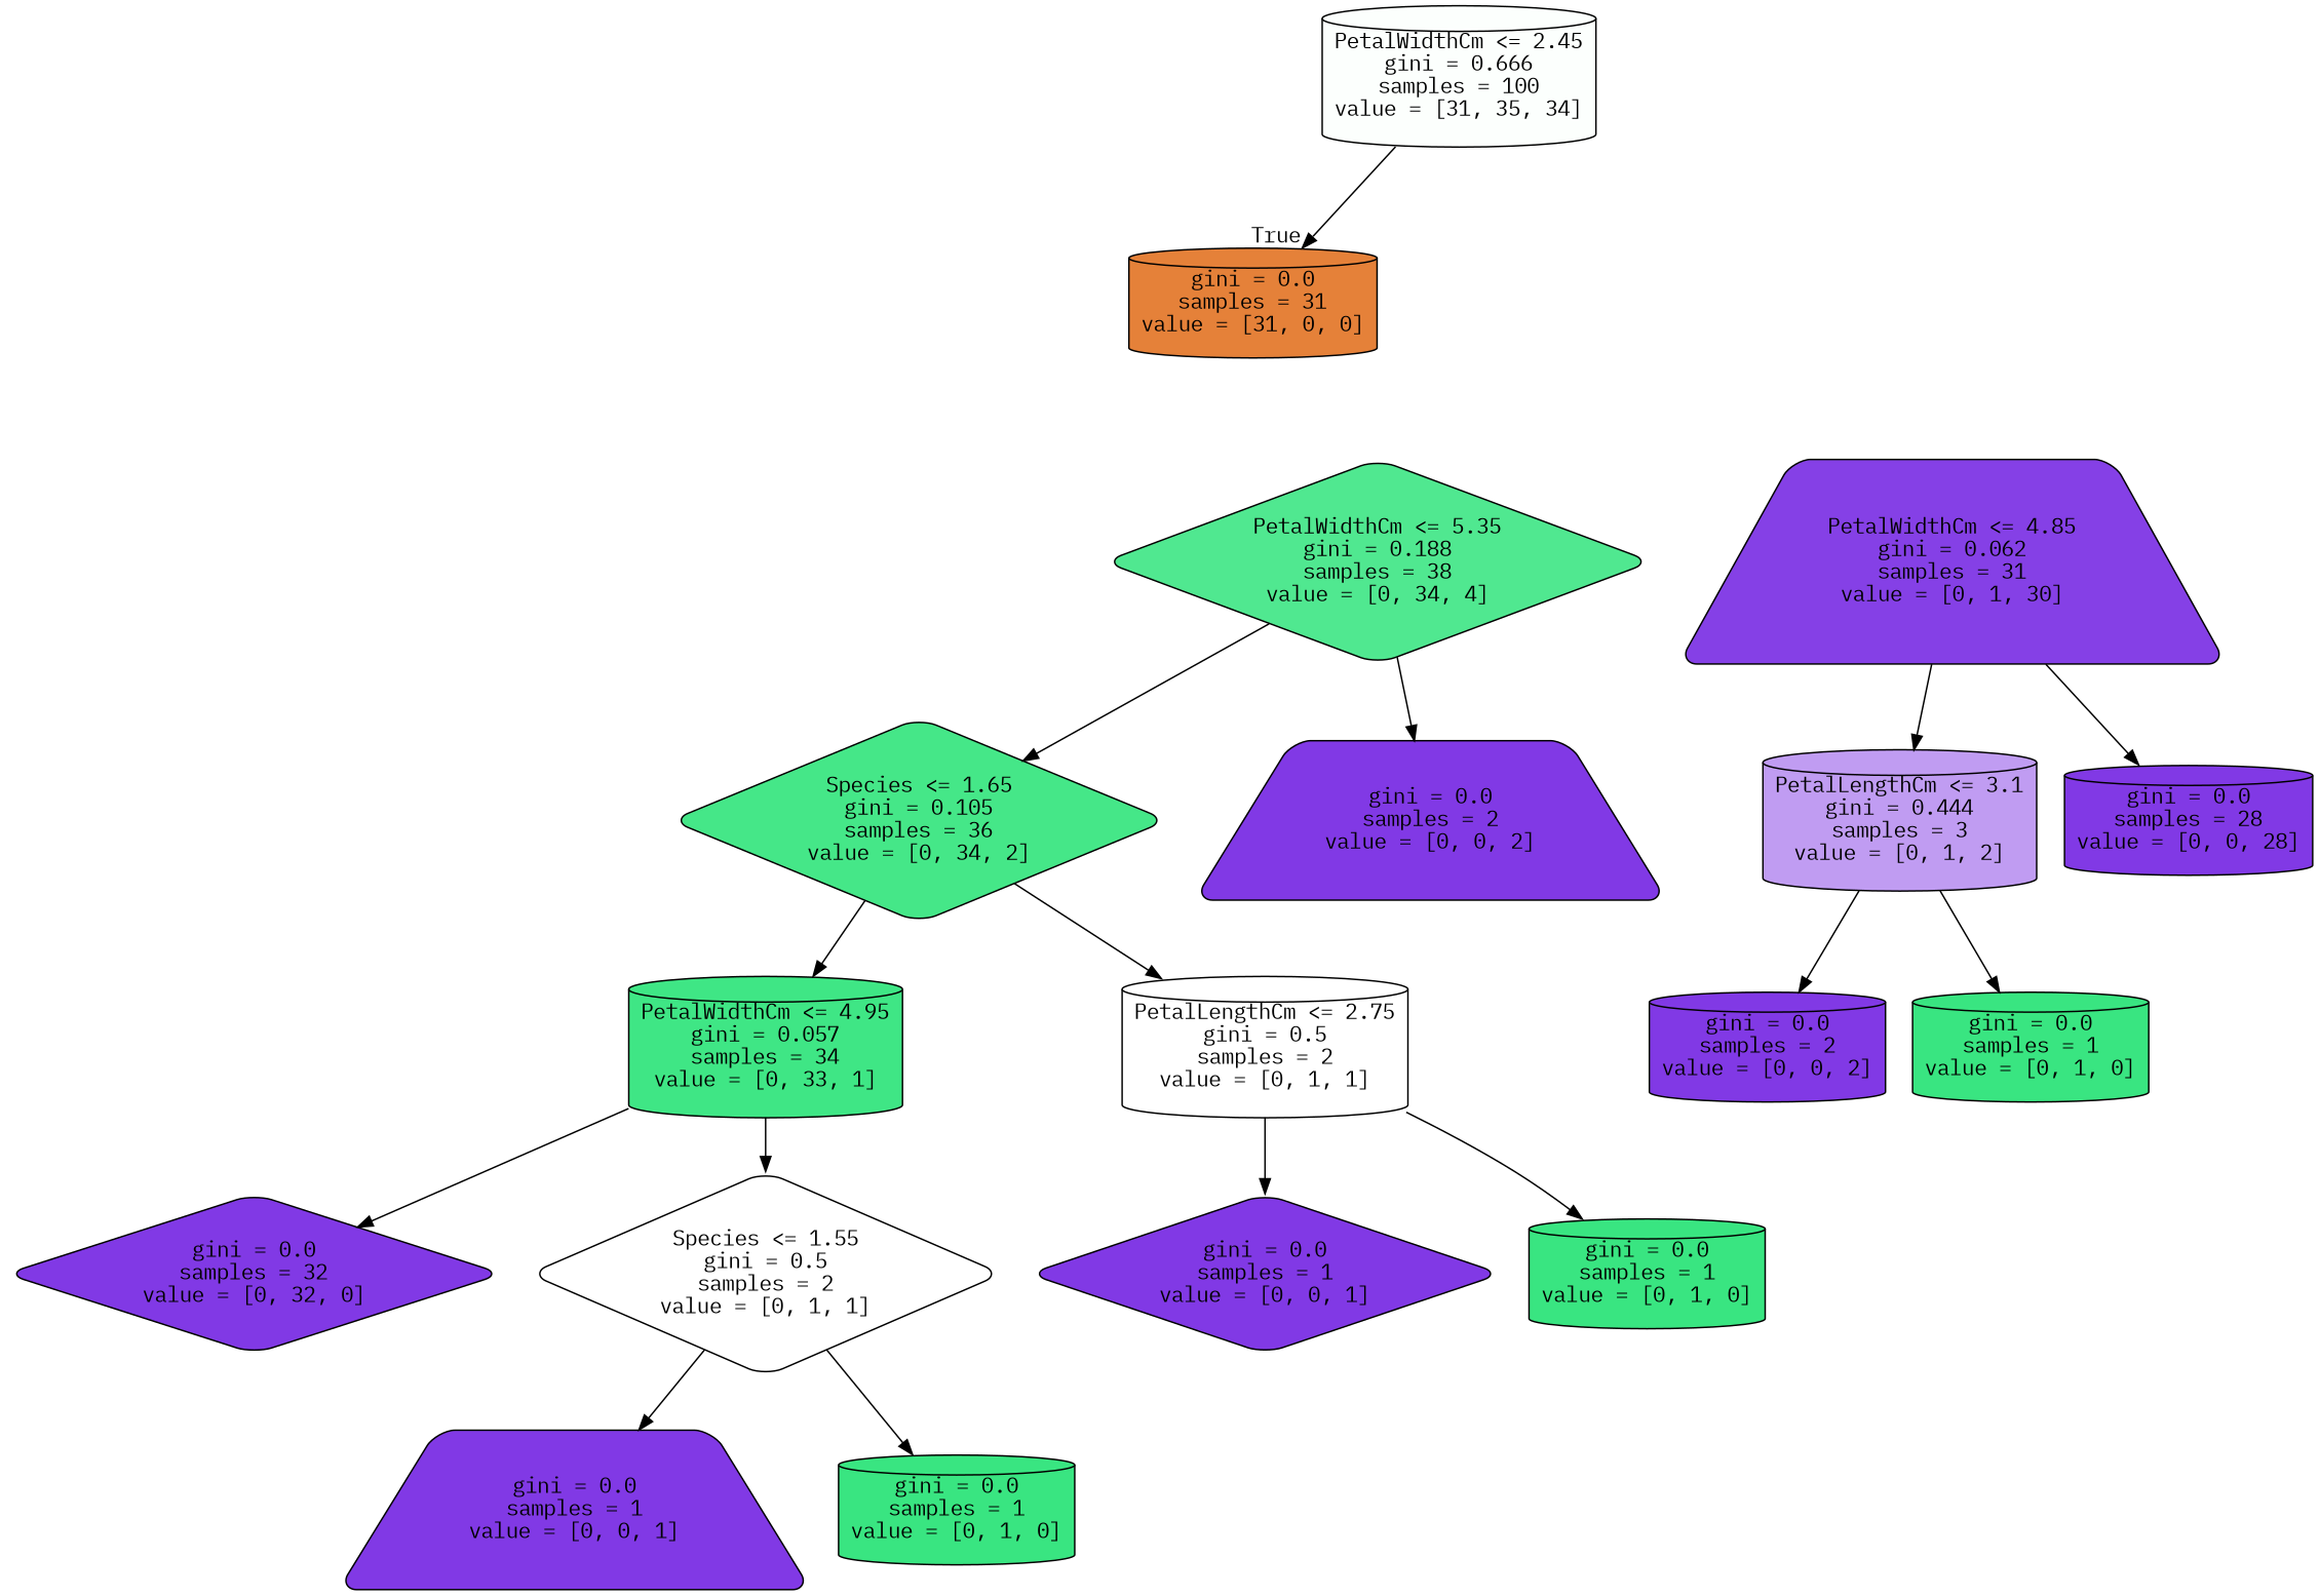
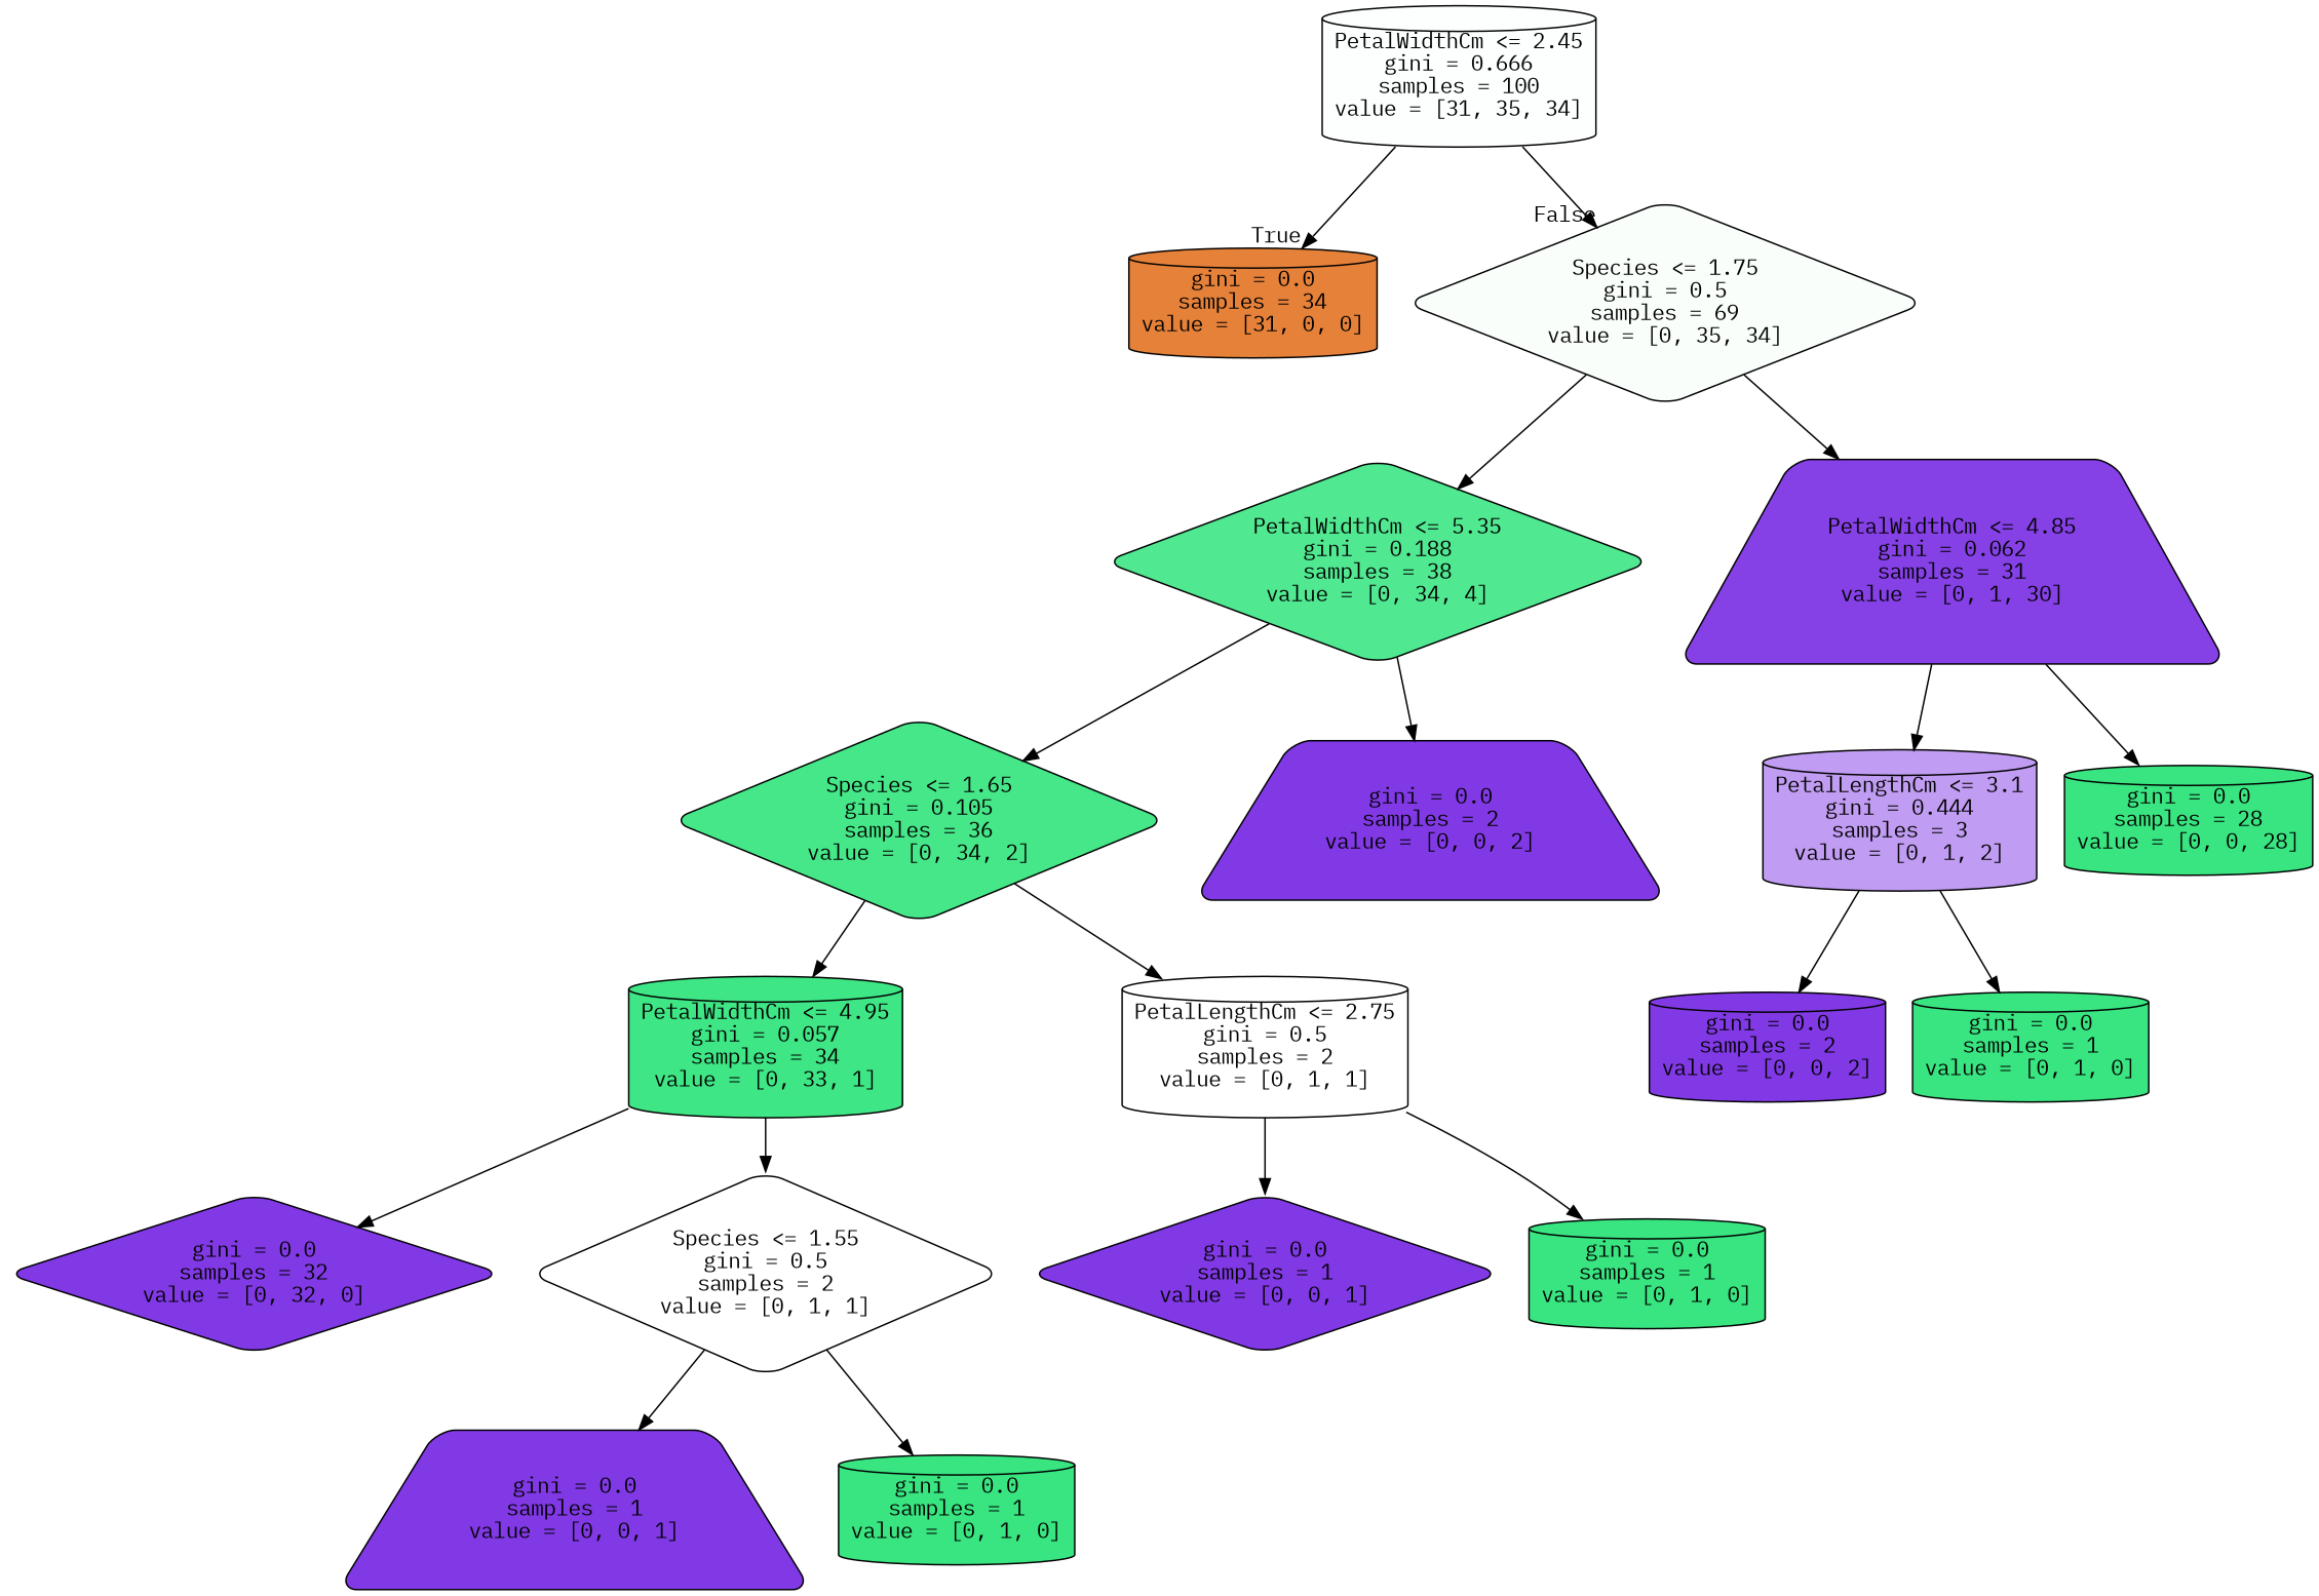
  digraph {
    fontname="IBM Plex Mono"
    node [color=black fillcolor="#8139e5" fontname="IBM Plex Mono" shape=cylinder style="filled, rounded"]
    edge [fontname="IBM Plex Mono"]
    n1 [fillcolor="#fcfffd" label="PetalWidthCm <= 2.45\ngini = 0.666\nsamples = 100\nvalue = [31, 35, 34]"]
-   n2 [fillcolor="#e58139" label="gini = 0.0\nsamples = 31\nvalue = [31, 0, 0]"]
+   n2 [fillcolor="#e58139" label="gini = 0.0\nsamples = 34\nvalue = [31, 0, 0]"]
+   n3 [fillcolor="#f9fefb" label="Species <= 1.75\ngini = 0.5\nsamples = 69\nvalue = [0, 35, 34]" shape=diamond]
    n4 [fillcolor="#50e890" label="PetalWidthCm <= 5.35\ngini = 0.188\nsamples = 38\nvalue = [0, 34, 4]" shape=diamond]
    n5 [fillcolor="#8540e6" label="PetalWidthCm <= 4.85\ngini = 0.062\nsamples = 31\nvalue = [0, 1, 30]" shape=trapezium]
    n6 [fillcolor="#45e788" label="Species <= 1.65\ngini = 0.105\nsamples = 36\nvalue = [0, 34, 2]" shape=diamond]
    n7 [label="gini = 0.0\nsamples = 2\nvalue = [0, 0, 2]" shape=trapezium]
    n8 [fillcolor="#c09cf2" label="PetalLengthCm <= 3.1\ngini = 0.444\nsamples = 3\nvalue = [0, 1, 2]"]
-   n9 [label="gini = 0.0\nsamples = 28\nvalue = [0, 0, 28]"]
+   n9 [fillcolor="#39e581" label="gini = 0.0\nsamples = 28\nvalue = [0, 0, 28]"]
    n10 [fillcolor="#3fe685" label="PetalWidthCm <= 4.95\ngini = 0.057\nsamples = 34\nvalue = [0, 33, 1]"]
    n11 [fillcolor="#ffffff" label="PetalLengthCm <= 2.75\ngini = 0.5\nsamples = 2\nvalue = [0, 1, 1]"]
    n12 [label="gini = 0.0\nsamples = 32\nvalue = [0, 32, 0]" shape=diamond]
    n13 [fillcolor="#ffffff" label="Species <= 1.55\ngini = 0.5\nsamples = 2\nvalue = [0, 1, 1]" shape=diamond]
    n14 [label="gini = 0.0\nsamples = 1\nvalue = [0, 0, 1]" shape=diamond]
    n15 [fillcolor="#39e581" label="gini = 0.0\nsamples = 1\nvalue = [0, 1, 0]"]
    n16 [label="gini = 0.0\nsamples = 1\nvalue = [0, 0, 1]" shape=trapezium]
    n17 [fillcolor="#39e581" label="gini = 0.0\nsamples = 1\nvalue = [0, 1, 0]"]
    n18 [label="gini = 0.0\nsamples = 2\nvalue = [0, 0, 2]"]
    n19 [fillcolor="#39e581" label="gini = 0.0\nsamples = 1\nvalue = [0, 1, 0]"]
    n1 -> n2 [headlabel=True labelangle=45 labeldistance=2.5]
+   n1 -> n3 [headlabel=False labelangle=-45 labeldistance=2.5]
+   n3 -> n4
+   n3 -> n5
    n4 -> n6
    n4 -> n7
    n5 -> n8
    n5 -> n9
    n6 -> n10
    n6 -> n11
    n8 -> n18
    n8 -> n19
    n10 -> n12
    n10 -> n13
    n11 -> n14
    n11 -> n15
    n13 -> n16
    n13 -> n17
  }
